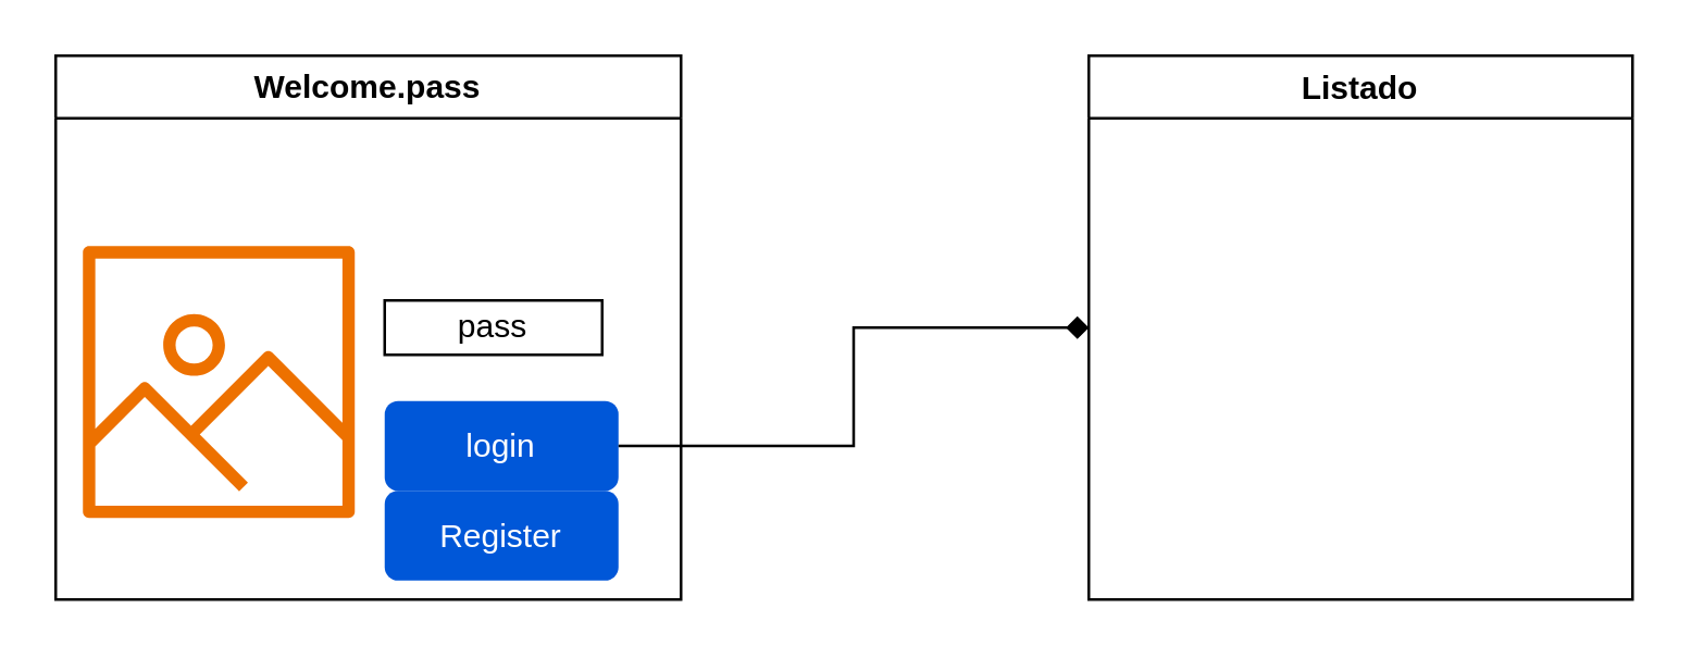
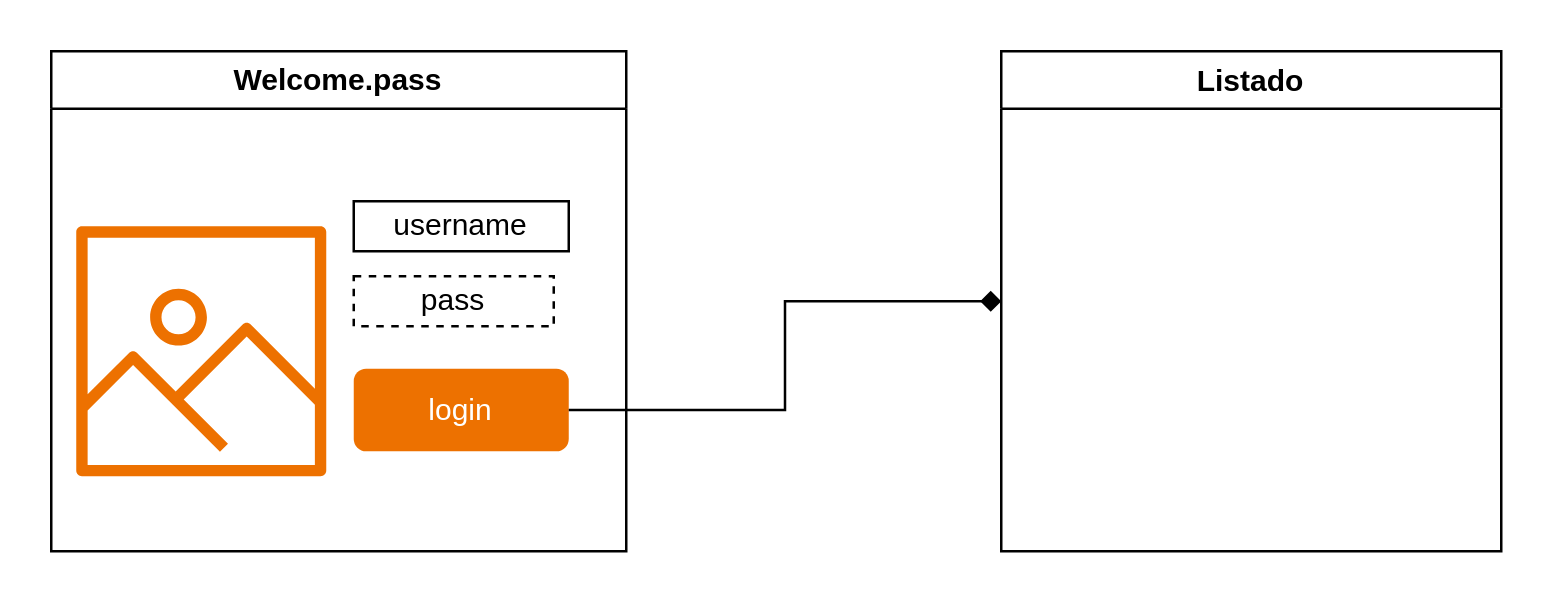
  <mxCell id="0" />
  <mxCell id="1" parent="0" />
  <mxCell id="2" value="Welcome.pass" style="swimlane;whiteSpace=wrap;html=1;" vertex="1" parent="1"><mxGeometry x="20" y="20" width="230" height="200" as="geometry" /></mxCell>
- <mxCell id="3" value="Register" style="rounded=1;fillColor=#0057D8;strokeColor=none;html=1;whiteSpace=wrap;fontColor=#ffffff;align=center;verticalAlign=middle;fontStyle=0;fontSize=12;sketch=0;" vertex="1" parent="2"><mxGeometry x="121" y="160" width="86" height="33" as="geometry" /></mxCell>
- <mxCell id="4" value="login" style="rounded=1;fillColor=#0057D8;strokeColor=none;html=1;whiteSpace=wrap;fontColor=#ffffff;align=center;verticalAlign=middle;fontStyle=0;fontSize=12;sketch=0;" vertex="1" parent="2"><mxGeometry x="121" y="127" width="86" height="33" as="geometry" /></mxCell>
- <mxCell id="5" value="pass" style="whiteSpace=wrap;html=1;" vertex="1" parent="2"><mxGeometry x="121" y="90" width="80" height="20" as="geometry" /></mxCell>
+ <mxCell id="4" value="login" style="rounded=1;fillColor=#ed7100;strokeColor=none;html=1;whiteSpace=wrap;fontColor=#ffffff;align=center;verticalAlign=middle;fontStyle=0;fontSize=12;sketch=0;" vertex="1" parent="2"><mxGeometry x="121" y="127" width="86" height="33" as="geometry" /></mxCell>
+ <mxCell id="5" value="pass" style="whiteSpace=wrap;html=1;dashed=1;" vertex="1" parent="2"><mxGeometry x="121" y="90" width="80" height="20" as="geometry" /></mxCell>
+ <mxCell id="6" value="username" style="whiteSpace=wrap;html=1;" vertex="1" parent="2"><mxGeometry x="121" y="60" width="86" height="20" as="geometry" /></mxCell>
  <mxCell id="7" value="" style="sketch=0;outlineConnect=0;fontColor=#232F3E;gradientColor=none;fillColor=#ED7100;strokeColor=none;dashed=0;verticalLabelPosition=bottom;verticalAlign=top;align=center;html=1;fontSize=12;fontStyle=0;aspect=fixed;pointerEvents=1;shape=mxgraph.aws4.container_registry_image;" vertex="1" parent="2"><mxGeometry x="10" y="70" width="100" height="100" as="geometry" /></mxCell>
  <mxCell id="8" value="Listado" style="swimlane;startSize=23;" vertex="1" parent="1"><mxGeometry x="400" y="20" width="200" height="200" as="geometry" /></mxCell>
  <mxCell id="9" style="edgeStyle=orthogonalEdgeStyle;rounded=0;orthogonalLoop=1;jettySize=auto;html=1;entryX=0;entryY=0.5;entryDx=0;entryDy=0;endArrow=diamond;" edge="1" parent="1" source="4" target="8"><mxGeometry relative="1" as="geometry" /></mxCell>
